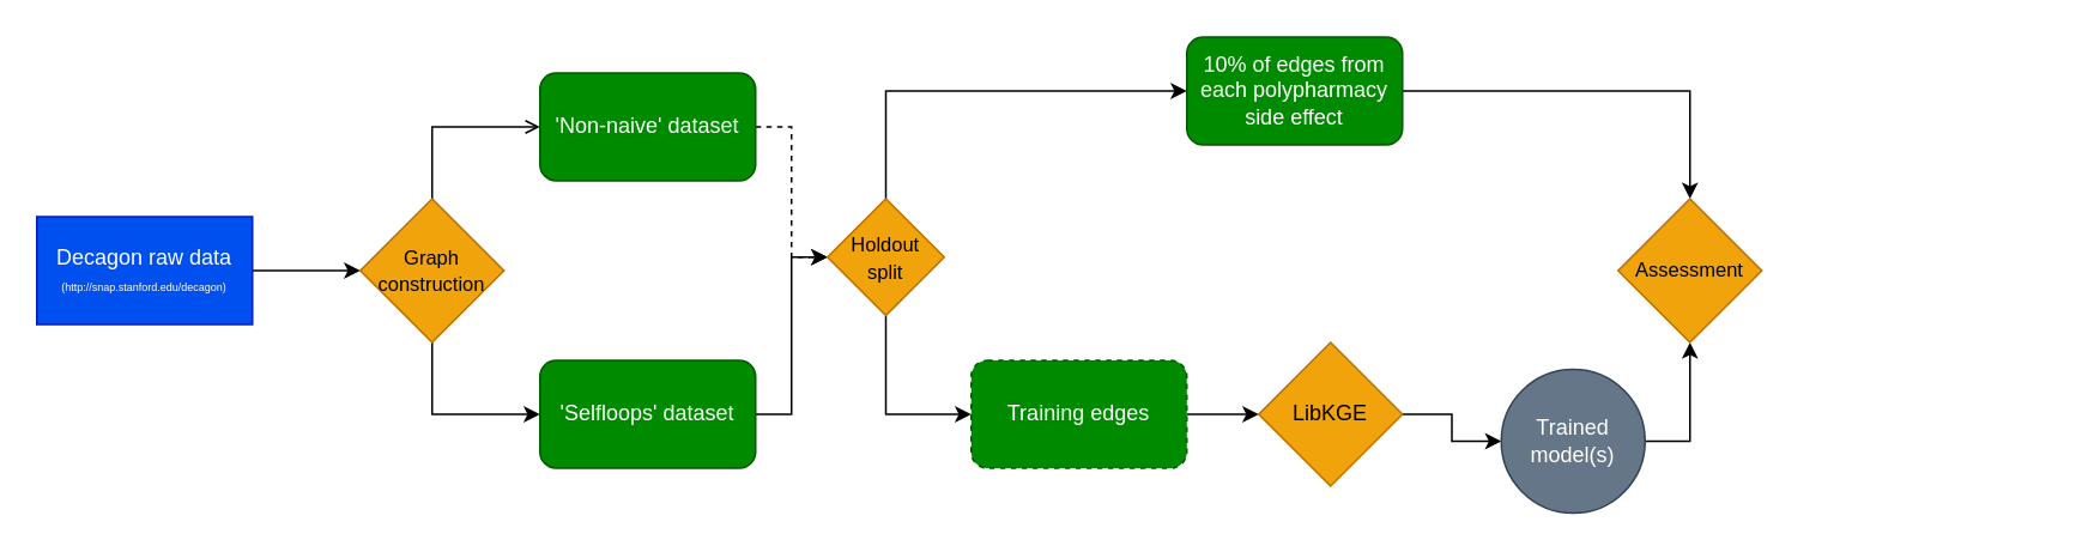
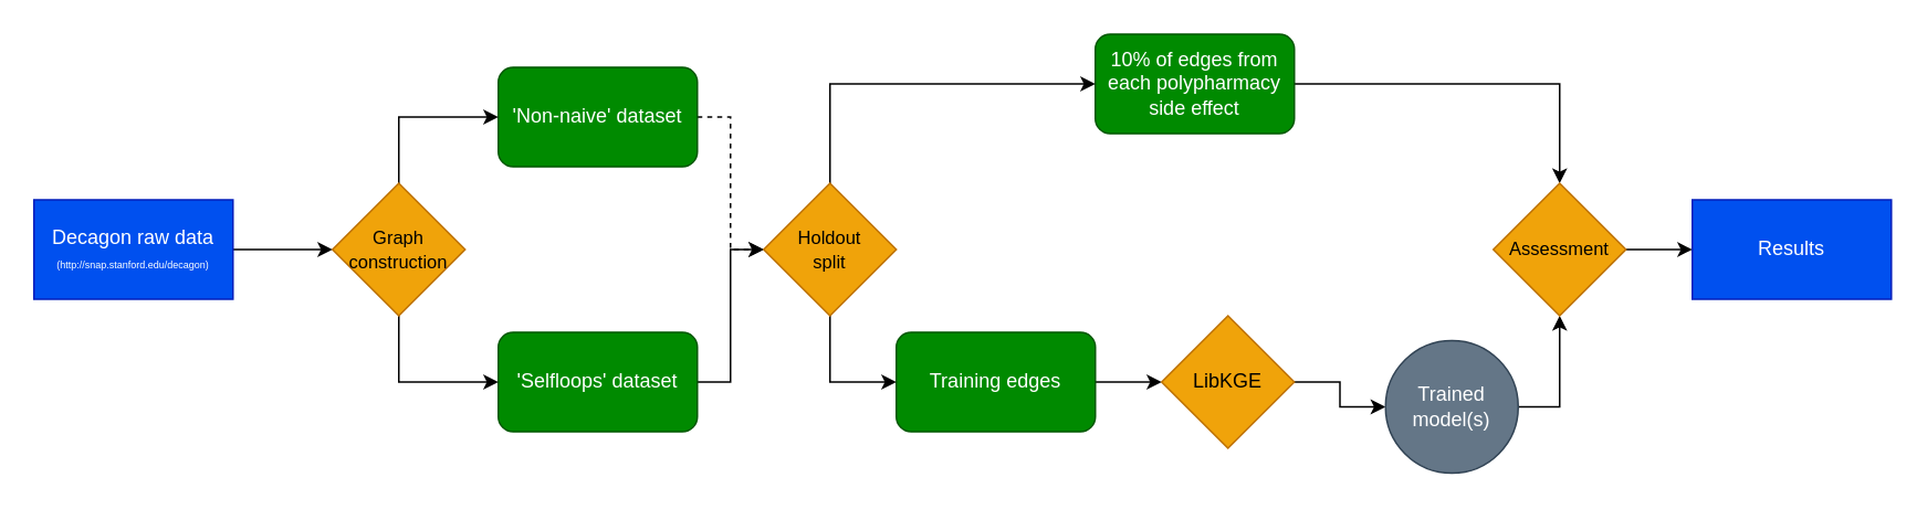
  <mxCell id="0" />
  <mxCell id="1" parent="0" />
  <mxCell id="2" style="edgeStyle=orthogonalEdgeStyle;rounded=0;orthogonalLoop=1;jettySize=auto;html=1;exitX=1;exitY=0.5;exitDx=0;exitDy=0;entryX=0;entryY=0.5;entryDx=0;entryDy=0;" edge="1" parent="1" source="3" target="16"><mxGeometry relative="1" as="geometry" /></mxCell>
  <mxCell id="3" value="Decagon raw data&lt;br&gt;&lt;font style=&quot;font-size: 6px;&quot;&gt;(http://snap.stanford.edu/decagon)&lt;/font&gt;" style="rounded=0;whiteSpace=wrap;html=1;fillColor=#0050ef;fontColor=#ffffff;strokeColor=#001DBC;" vertex="1" parent="1"><mxGeometry x="20" y="120" width="120" height="60" as="geometry" /></mxCell>
  <mxCell id="4" style="edgeStyle=orthogonalEdgeStyle;rounded=0;orthogonalLoop=1;jettySize=auto;html=1;exitX=1;exitY=0.5;exitDx=0;exitDy=0;entryX=0;entryY=0.5;entryDx=0;entryDy=0;" edge="1" parent="1" source="5" target="19"><mxGeometry relative="1" as="geometry" /></mxCell>
  <mxCell id="5" value="'Selfloops' dataset" style="rounded=1;whiteSpace=wrap;html=1;fillColor=#008a00;fontColor=#ffffff;strokeColor=#005700;" vertex="1" parent="1"><mxGeometry x="300" y="200" width="120" height="60" as="geometry" /></mxCell>
  <mxCell id="6" style="edgeStyle=orthogonalEdgeStyle;rounded=0;orthogonalLoop=1;jettySize=auto;html=1;exitX=1;exitY=0.5;exitDx=0;exitDy=0;entryX=0;entryY=0.5;entryDx=0;entryDy=0;dashed=1;" edge="1" parent="1" source="7" target="19"><mxGeometry relative="1" as="geometry" /></mxCell>
  <mxCell id="7" value="'Non-naive' dataset" style="rounded=1;whiteSpace=wrap;html=1;fillColor=#008a00;fontColor=#ffffff;strokeColor=#005700;" vertex="1" parent="1"><mxGeometry x="300" y="40" width="120" height="60" as="geometry" /></mxCell>
  <mxCell id="8" style="edgeStyle=orthogonalEdgeStyle;rounded=0;orthogonalLoop=1;jettySize=auto;html=1;exitX=1;exitY=0.5;exitDx=0;exitDy=0;" edge="1" parent="1" source="9" target="13"><mxGeometry relative="1" as="geometry" /></mxCell>
- <mxCell id="9" value="Training edges" style="rounded=1;whiteSpace=wrap;html=1;fillColor=#008a00;fontColor=#ffffff;strokeColor=#005700;dashed=1;" vertex="1" parent="1"><mxGeometry x="540" y="200" width="120" height="60" as="geometry" /></mxCell>
+ <mxCell id="9" value="Training edges" style="rounded=1;whiteSpace=wrap;html=1;fillColor=#008a00;fontColor=#ffffff;strokeColor=#005700;" vertex="1" parent="1"><mxGeometry x="540" y="200" width="120" height="60" as="geometry" /></mxCell>
  <mxCell id="10" style="edgeStyle=orthogonalEdgeStyle;rounded=0;orthogonalLoop=1;jettySize=auto;html=1;exitX=1;exitY=0.5;exitDx=0;exitDy=0;" edge="1" parent="1" source="11" target="23"><mxGeometry relative="1" as="geometry" /></mxCell>
  <mxCell id="11" value="10% of edges from each polypharmacy side effect" style="rounded=1;whiteSpace=wrap;html=1;fillColor=#008a00;fontColor=#ffffff;strokeColor=#005700;" vertex="1" parent="1"><mxGeometry x="660" y="20" width="120" height="60" as="geometry" /></mxCell>
  <mxCell id="12" style="edgeStyle=orthogonalEdgeStyle;rounded=0;orthogonalLoop=1;jettySize=auto;html=1;exitX=1;exitY=0.5;exitDx=0;exitDy=0;entryX=0;entryY=0.5;entryDx=0;entryDy=0;" edge="1" parent="1" source="13" target="21"><mxGeometry relative="1" as="geometry" /></mxCell>
  <mxCell id="13" value="LibKGE" style="rhombus;whiteSpace=wrap;html=1;fillColor=#f0a30a;fontColor=#000000;strokeColor=#BD7000;" vertex="1" parent="1"><mxGeometry x="700" y="190" width="80" height="80" as="geometry" /></mxCell>
- <mxCell id="14" style="edgeStyle=orthogonalEdgeStyle;rounded=0;orthogonalLoop=1;jettySize=auto;html=1;exitX=0.5;exitY=0;exitDx=0;exitDy=0;entryX=0;entryY=0.5;entryDx=0;entryDy=0;endArrow=open;" edge="1" parent="1" source="16" target="7"><mxGeometry relative="1" as="geometry" /></mxCell>
+ <mxCell id="14" style="edgeStyle=orthogonalEdgeStyle;rounded=0;orthogonalLoop=1;jettySize=auto;html=1;exitX=0.5;exitY=0;exitDx=0;exitDy=0;entryX=0;entryY=0.5;entryDx=0;entryDy=0;" edge="1" parent="1" source="16" target="7"><mxGeometry relative="1" as="geometry" /></mxCell>
  <mxCell id="15" style="edgeStyle=orthogonalEdgeStyle;rounded=0;orthogonalLoop=1;jettySize=auto;html=1;exitX=0.5;exitY=1;exitDx=0;exitDy=0;entryX=0;entryY=0.5;entryDx=0;entryDy=0;" edge="1" parent="1" source="16" target="5"><mxGeometry relative="1" as="geometry" /></mxCell>
  <mxCell id="16" value="&lt;font style=&quot;font-size: 11px;&quot;&gt;Graph construction&lt;/font&gt;" style="rhombus;whiteSpace=wrap;html=1;fillColor=#f0a30a;fontColor=#000000;strokeColor=#BD7000;" vertex="1" parent="1"><mxGeometry x="200" y="110" width="80" height="80" as="geometry" /></mxCell>
  <mxCell id="17" style="edgeStyle=orthogonalEdgeStyle;rounded=0;orthogonalLoop=1;jettySize=auto;html=1;exitX=0.5;exitY=1;exitDx=0;exitDy=0;entryX=0;entryY=0.5;entryDx=0;entryDy=0;" edge="1" parent="1" source="19" target="9"><mxGeometry relative="1" as="geometry" /></mxCell>
  <mxCell id="18" style="edgeStyle=orthogonalEdgeStyle;rounded=0;orthogonalLoop=1;jettySize=auto;html=1;exitX=0.5;exitY=0;exitDx=0;exitDy=0;entryX=0;entryY=0.5;entryDx=0;entryDy=0;" edge="1" parent="1" source="19" target="11"><mxGeometry relative="1" as="geometry" /></mxCell>
- <mxCell id="19" value="&lt;font style=&quot;font-size: 11px;&quot;&gt;Holdout &lt;br&gt;split&lt;/font&gt;" style="rhombus;whiteSpace=wrap;html=1;fillColor=#f0a30a;fontColor=#000000;strokeColor=#BD7000;" vertex="1" parent="1"><mxGeometry x="460" y="110" width="65" height="65" as="geometry" /></mxCell>
+ <mxCell id="19" value="&lt;font style=&quot;font-size: 11px;&quot;&gt;Holdout &lt;br&gt;split&lt;/font&gt;" style="rhombus;whiteSpace=wrap;html=1;fillColor=#f0a30a;fontColor=#000000;strokeColor=#BD7000;" vertex="1" parent="1"><mxGeometry x="460" y="110" width="80" height="80" as="geometry" /></mxCell>
  <mxCell id="20" style="edgeStyle=orthogonalEdgeStyle;rounded=0;orthogonalLoop=1;jettySize=auto;html=1;exitX=1;exitY=0.5;exitDx=0;exitDy=0;entryX=0.5;entryY=1;entryDx=0;entryDy=0;" edge="1" parent="1" source="21" target="23"><mxGeometry relative="1" as="geometry" /></mxCell>
  <mxCell id="21" value="Trained&lt;br&gt;model(s)" style="ellipse;whiteSpace=wrap;html=1;aspect=fixed;fillColor=#647687;strokeColor=#314354;fontColor=#ffffff;" vertex="1" parent="1"><mxGeometry x="835" y="205" width="80" height="80" as="geometry" /></mxCell>
+ <mxCell id="22" style="edgeStyle=orthogonalEdgeStyle;rounded=0;orthogonalLoop=1;jettySize=auto;html=1;exitX=1;exitY=0.5;exitDx=0;exitDy=0;" edge="1" parent="1" source="23" target="24"><mxGeometry relative="1" as="geometry" /></mxCell>
  <mxCell id="23" value="&lt;font style=&quot;font-size: 11px;&quot;&gt;Assessment&lt;/font&gt;" style="rhombus;whiteSpace=wrap;html=1;fillColor=#f0a30a;fontColor=#000000;strokeColor=#BD7000;" vertex="1" parent="1"><mxGeometry x="900" y="110" width="80" height="80" as="geometry" /></mxCell>
+ <mxCell id="24" value="Results" style="rounded=0;whiteSpace=wrap;html=1;fillColor=#0050ef;fontColor=#ffffff;strokeColor=#001DBC;" vertex="1" parent="1"><mxGeometry x="1020" y="120" width="120" height="60" as="geometry" /></mxCell>
